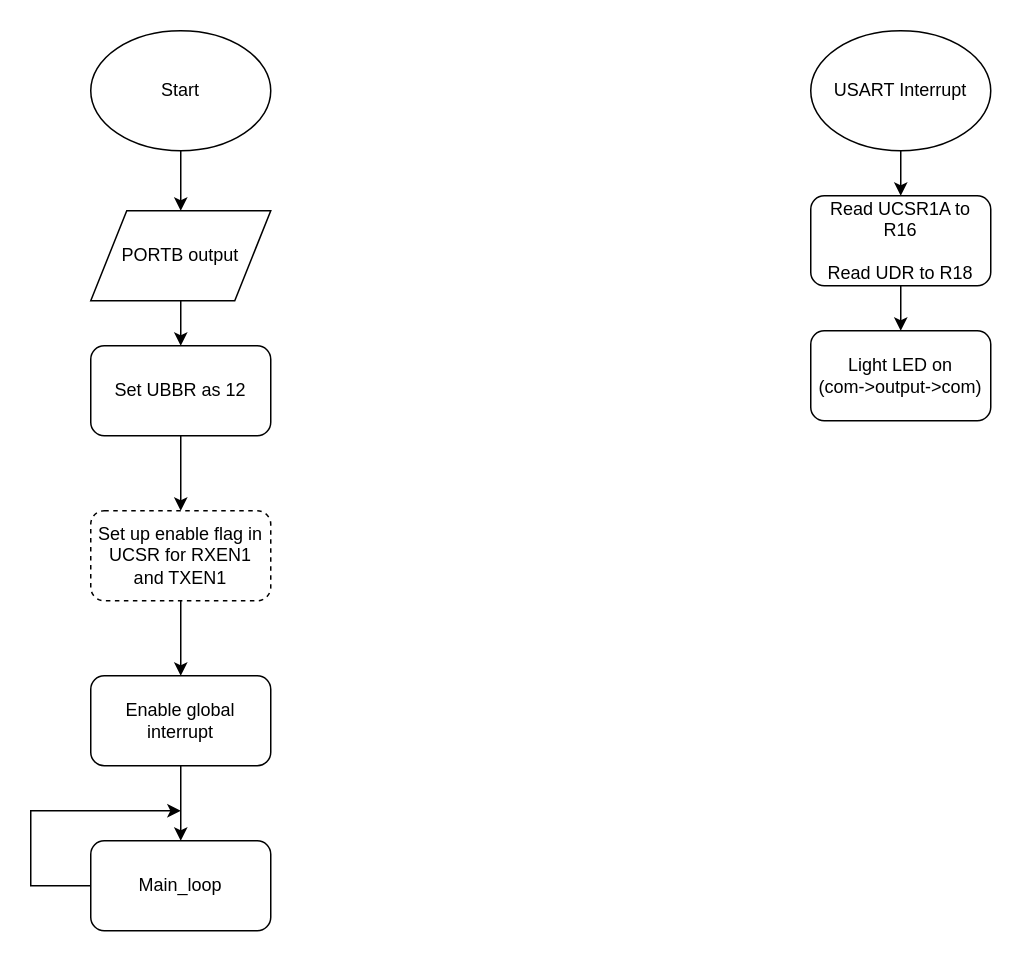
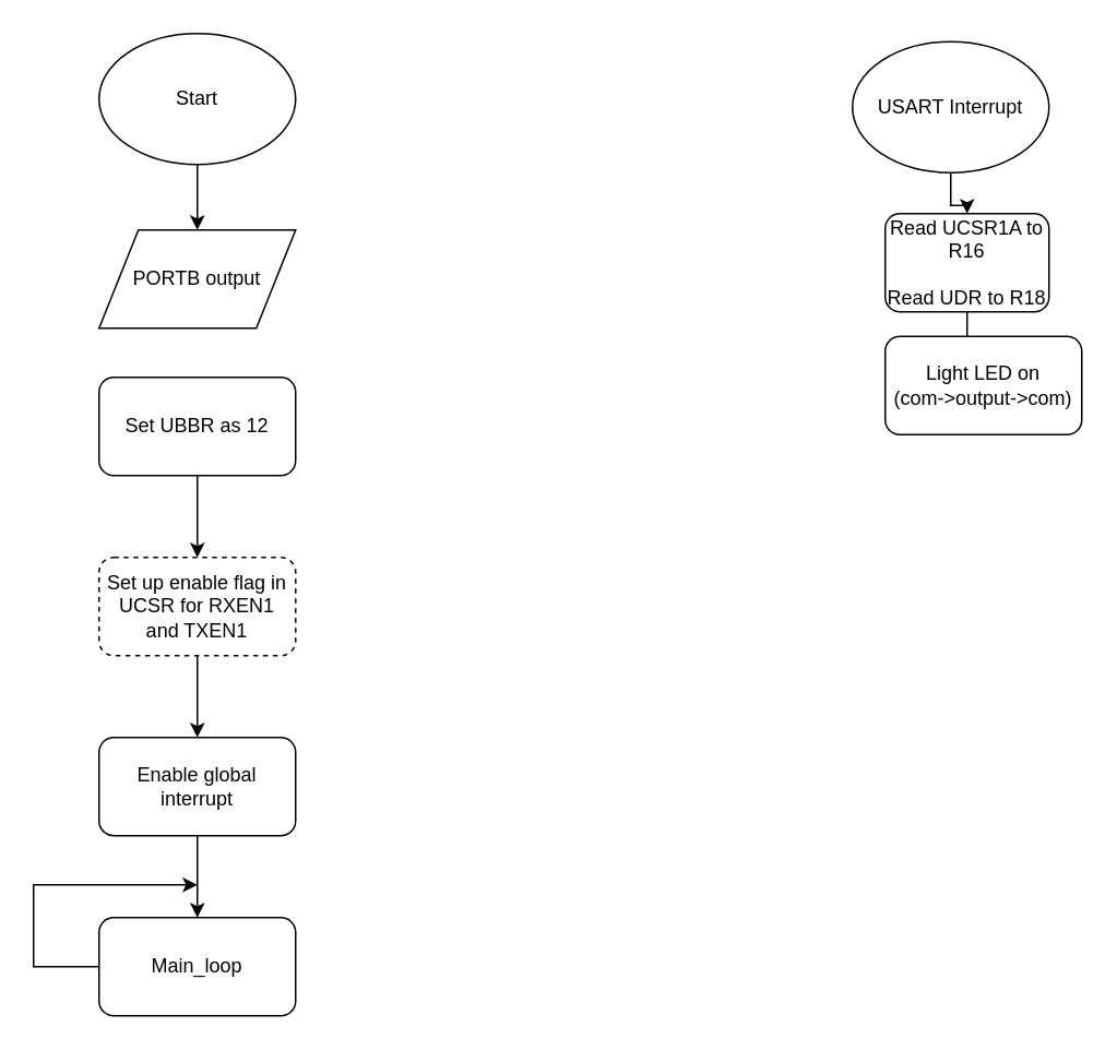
  <mxCell id="0" />
  <mxCell id="1" parent="0" />
  <mxCell id="2" style="edgeStyle=orthogonalEdgeStyle;rounded=0;orthogonalLoop=1;jettySize=auto;html=1;exitX=0.5;exitY=1;exitDx=0;exitDy=0;" edge="1" parent="1" source="3"><mxGeometry relative="1" as="geometry"><mxPoint x="120" y="140" as="targetPoint" /></mxGeometry></mxCell>
  <mxCell id="3" value="Start" style="ellipse;whiteSpace=wrap;html=1;" vertex="1" parent="1"><mxGeometry x="60" y="20" width="120" height="80" as="geometry" /></mxCell>
- <mxCell id="4" style="edgeStyle=orthogonalEdgeStyle;rounded=0;orthogonalLoop=1;jettySize=auto;html=1;exitX=0.5;exitY=1;exitDx=0;exitDy=0;" edge="1" parent="1" source="5" target="7"><mxGeometry relative="1" as="geometry"><mxPoint x="120" y="240" as="targetPoint" /></mxGeometry></mxCell>
  <mxCell id="5" value="PORTB output" style="shape=parallelogram;perimeter=parallelogramPerimeter;whiteSpace=wrap;html=1;" vertex="1" parent="1"><mxGeometry x="60" y="140" width="120" height="60" as="geometry" /></mxCell>
  <mxCell id="6" style="edgeStyle=orthogonalEdgeStyle;rounded=0;orthogonalLoop=1;jettySize=auto;html=1;exitX=0.5;exitY=1;exitDx=0;exitDy=0;" edge="1" parent="1" source="7" target="9"><mxGeometry relative="1" as="geometry"><mxPoint x="120" y="340" as="targetPoint" /></mxGeometry></mxCell>
  <mxCell id="7" value="Set UBBR as 12" style="rounded=1;whiteSpace=wrap;html=1;" vertex="1" parent="1"><mxGeometry x="60" y="230" width="120" height="60" as="geometry" /></mxCell>
  <mxCell id="8" style="edgeStyle=orthogonalEdgeStyle;rounded=0;orthogonalLoop=1;jettySize=auto;html=1;exitX=0.5;exitY=1;exitDx=0;exitDy=0;" edge="1" parent="1" source="9"><mxGeometry relative="1" as="geometry"><mxPoint x="120" y="450" as="targetPoint" /></mxGeometry></mxCell>
  <mxCell id="9" value="Set up enable flag in UCSR for RXEN1 and TXEN1" style="rounded=1;whiteSpace=wrap;html=1;dashed=1;" vertex="1" parent="1"><mxGeometry x="60" y="340" width="120" height="60" as="geometry" /></mxCell>
  <mxCell id="10" style="edgeStyle=orthogonalEdgeStyle;rounded=0;orthogonalLoop=1;jettySize=auto;html=1;exitX=0.5;exitY=1;exitDx=0;exitDy=0;" edge="1" parent="1" source="11"><mxGeometry relative="1" as="geometry"><mxPoint x="120" y="560" as="targetPoint" /></mxGeometry></mxCell>
  <mxCell id="11" value="Enable global interrupt" style="rounded=1;whiteSpace=wrap;html=1;" vertex="1" parent="1"><mxGeometry x="60" y="450" width="120" height="60" as="geometry" /></mxCell>
  <mxCell id="12" style="edgeStyle=orthogonalEdgeStyle;rounded=0;orthogonalLoop=1;jettySize=auto;html=1;exitX=0;exitY=0.5;exitDx=0;exitDy=0;" edge="1" parent="1" source="13"><mxGeometry relative="1" as="geometry"><mxPoint x="120" y="540" as="targetPoint" /><Array as="points"><mxPoint x="20" y="590" /></Array></mxGeometry></mxCell>
  <mxCell id="13" value="Main_loop" style="rounded=1;whiteSpace=wrap;html=1;" vertex="1" parent="1"><mxGeometry x="60" y="560" width="120" height="60" as="geometry" /></mxCell>
  <mxCell id="14" style="edgeStyle=orthogonalEdgeStyle;rounded=0;orthogonalLoop=1;jettySize=auto;html=1;exitX=0.5;exitY=1;exitDx=0;exitDy=0;" edge="1" parent="1" source="15" target="17"><mxGeometry relative="1" as="geometry"><mxPoint x="600" y="150" as="targetPoint" /></mxGeometry></mxCell>
- <mxCell id="15" value="USART Interrupt" style="ellipse;whiteSpace=wrap;html=1;" vertex="1" parent="1"><mxGeometry x="540" y="20" width="120" height="80" as="geometry" /></mxCell>
+ <mxCell id="15" value="USART Interrupt" style="ellipse;whiteSpace=wrap;html=1;" vertex="1" parent="1"><mxGeometry x="520" y="25" width="120" height="80" as="geometry" /></mxCell>
  <mxCell id="16" style="edgeStyle=orthogonalEdgeStyle;rounded=0;orthogonalLoop=1;jettySize=auto;html=1;exitX=0.5;exitY=1;exitDx=0;exitDy=0;" edge="1" parent="1" source="17" target="18"><mxGeometry relative="1" as="geometry"><mxPoint x="600" y="220" as="targetPoint" /></mxGeometry></mxCell>
- <mxCell id="17" value="Read UCSR1A to R16&lt;br&gt;&lt;br&gt;Read UDR to R18" style="rounded=1;whiteSpace=wrap;html=1;" vertex="1" parent="1"><mxGeometry x="540" y="130" width="120" height="60" as="geometry" /></mxCell>
- <mxCell id="18" value="Light LED on&lt;br&gt;(com-&amp;gt;output-&amp;gt;com)" style="rounded=1;whiteSpace=wrap;html=1;" vertex="1" parent="1"><mxGeometry x="540" y="220" width="120" height="60" as="geometry" /></mxCell>
+ <mxCell id="17" value="Read UCSR1A to R16&lt;br&gt;&lt;br&gt;Read UDR to R18" style="rounded=1;whiteSpace=wrap;html=1;" vertex="1" parent="1"><mxGeometry x="540" y="130" width="100" height="60" as="geometry" /></mxCell>
+ <mxCell id="18" value="Light LED on&lt;br&gt;(com-&amp;gt;output-&amp;gt;com)" style="rounded=1;whiteSpace=wrap;html=1;" vertex="1" parent="1"><mxGeometry x="540" y="205" width="120" height="60" as="geometry" /></mxCell>
